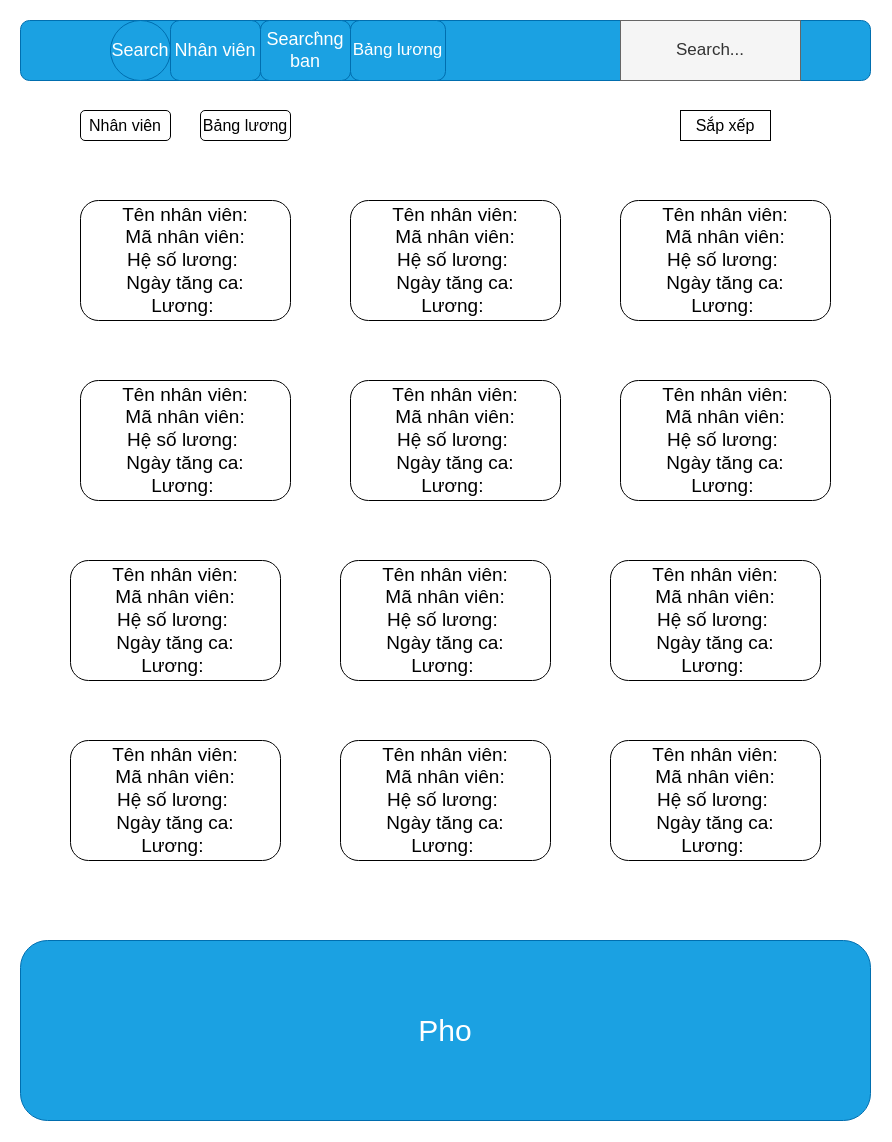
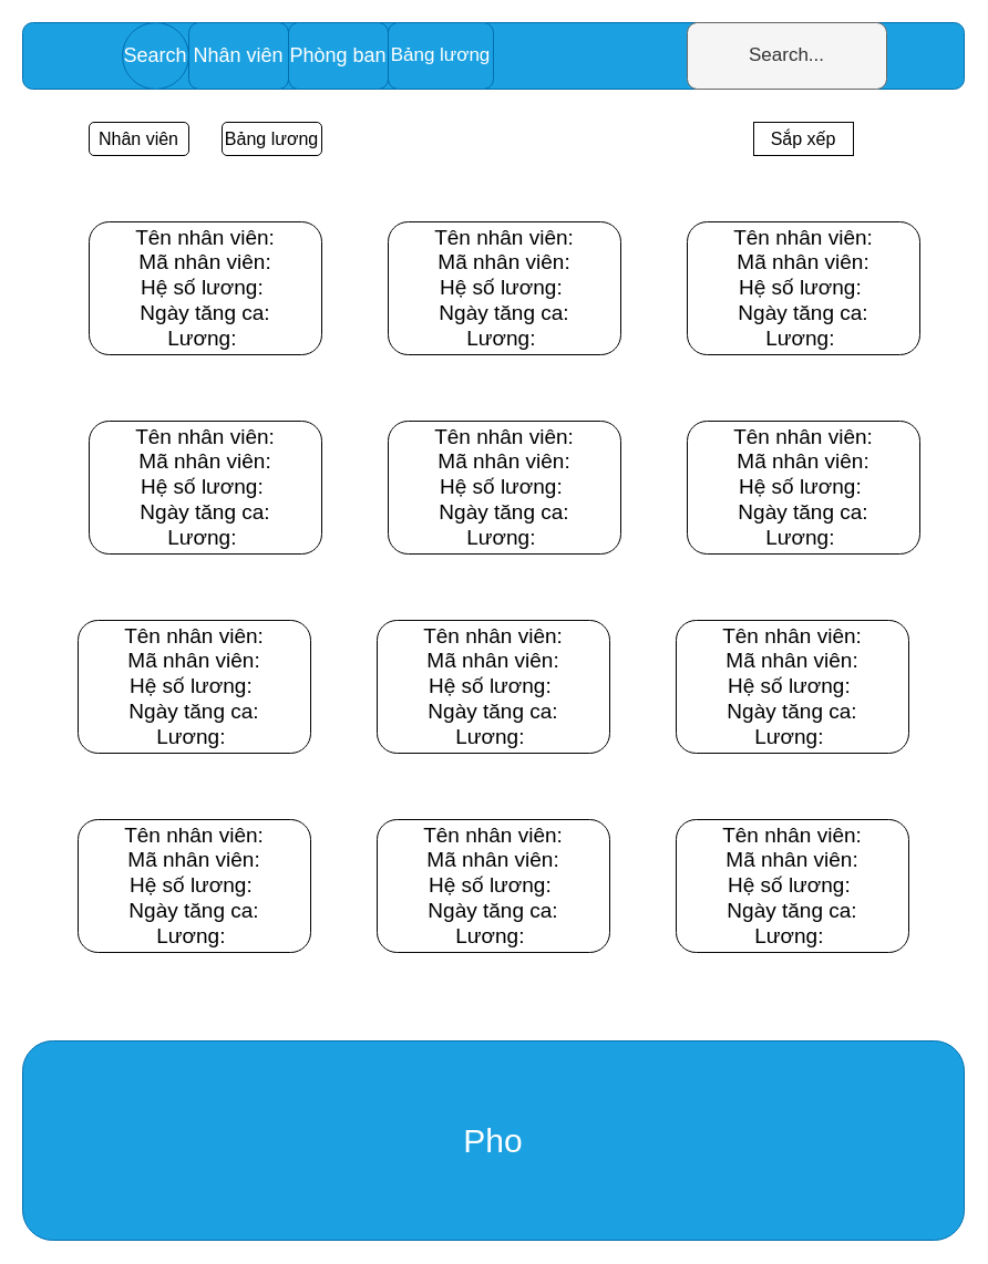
  <mxCell id="0" />
  <mxCell id="1" parent="0" />
  <mxCell id="2" value="" style="rounded=1;whiteSpace=wrap;html=1;labelBackgroundColor=#66FFFF;fillColor=#1ba1e2;fontColor=#ffffff;strokeColor=#006EAF;" parent="1" vertex="1"><mxGeometry width="850" height="60" as="geometry" x="20" y="20" /></mxCell>
  <mxCell id="3" value="Pho" style="rounded=1;whiteSpace=wrap;html=1;fontSize=30;fillColor=#1ba1e2;fontColor=#ffffff;strokeColor=#006EAF;" parent="1" vertex="1"><mxGeometry y="940" width="850" height="180" as="geometry" x="20" /></mxCell>
  <mxCell id="4" value="Search" style="ellipse;whiteSpace=wrap;html=1;aspect=fixed;fontSize=18;fillColor=#1ba1e2;fontColor=#ffffff;strokeColor=#006EAF;" parent="1" vertex="1"><mxGeometry x="110" width="60" height="60" as="geometry" y="20" /></mxCell>
  <mxCell id="5" value="Nhân viên" style="rounded=1;whiteSpace=wrap;html=1;fontSize=18;fillColor=#1ba1e2;fontColor=#ffffff;strokeColor=#006EAF;" parent="1" vertex="1"><mxGeometry x="170" width="90" height="60" as="geometry" y="20" /></mxCell>
  <mxCell id="6" value="" style="edgeStyle=none;html=1;fontSize=25;" parent="1" source="7" target="5" edge="1"><mxGeometry relative="1" as="geometry" /></mxCell>
- <mxCell id="7" value="Search̀ng ban" style="rounded=1;whiteSpace=wrap;html=1;fontSize=18;fillColor=#1ba1e2;fontColor=#ffffff;strokeColor=#006EAF;" parent="1" vertex="1"><mxGeometry x="260" width="90" height="60" as="geometry" y="20" /></mxCell>
+ <mxCell id="7" value="Phòng ban" style="rounded=1;whiteSpace=wrap;html=1;fontSize=18;fillColor=#1ba1e2;fontColor=#ffffff;strokeColor=#006EAF;" parent="1" vertex="1"><mxGeometry x="260" width="90" height="60" as="geometry" y="20" /></mxCell>
  <mxCell id="8" value="Bảng lương" style="rounded=1;whiteSpace=wrap;html=1;fontSize=17;fillColor=#1ba1e2;fontColor=#ffffff;strokeColor=#006EAF;" parent="1" vertex="1"><mxGeometry x="350" width="95" height="60" as="geometry" y="20" /></mxCell>
- <mxCell id="9" value="Search..." style="whiteSpace=wrap;html=1;fontSize=17;fillColor=#f5f5f5;strokeColor=#666666;fontColor=#333333;rounded=0;" parent="1" vertex="1"><mxGeometry x="620" width="180" height="60" as="geometry" y="20" /></mxCell>
+ <mxCell id="9" value="Search..." style="rounded=1;whiteSpace=wrap;html=1;fontSize=17;fillColor=#f5f5f5;strokeColor=#666666;fontColor=#333333;" parent="1" vertex="1"><mxGeometry x="620" width="180" height="60" as="geometry" y="20" /></mxCell>
  <mxCell id="10" value="Tên nhân viên:&lt;br style=&quot;font-size: 19px;&quot;&gt;Mã nhân viên:&lt;br style=&quot;font-size: 19px;&quot;&gt;Hệ số lương:&amp;nbsp;&lt;br style=&quot;font-size: 19px;&quot;&gt;Ngày tăng ca:&lt;br style=&quot;font-size: 19px;&quot;&gt;Lương:&amp;nbsp;" style="rounded=1;whiteSpace=wrap;html=1;fontSize=19;" vertex="1" parent="1"><mxGeometry x="80" y="200" width="210" height="120" as="geometry" /></mxCell>
  <mxCell id="11" value="Nhân viên" style="rounded=1;whiteSpace=wrap;html=1;fontSize=16;" vertex="1" parent="1"><mxGeometry x="80" y="110" width="90" height="30" as="geometry" /></mxCell>
  <mxCell id="12" value="Bảng lương" style="rounded=1;whiteSpace=wrap;html=1;fontSize=16;" vertex="1" parent="1"><mxGeometry x="200" y="110" width="90" height="30" as="geometry" /></mxCell>
  <mxCell id="13" value="Sắp xếp" style="whiteSpace=wrap;html=1;fontSize=16;rounded=0;" vertex="1" parent="1"><mxGeometry x="680" y="110" width="90" height="30" as="geometry" /></mxCell>
  <mxCell id="14" value="Tên nhân viên:&lt;br style=&quot;font-size: 19px;&quot;&gt;Mã nhân viên:&lt;br style=&quot;font-size: 19px;&quot;&gt;Hệ số lương:&amp;nbsp;&lt;br style=&quot;font-size: 19px;&quot;&gt;Ngày tăng ca:&lt;br style=&quot;font-size: 19px;&quot;&gt;Lương:&amp;nbsp;" style="rounded=1;whiteSpace=wrap;html=1;fontSize=19;" vertex="1" parent="1"><mxGeometry x="350" y="200" width="210" height="120" as="geometry" /></mxCell>
  <mxCell id="15" value="Tên nhân viên:&lt;br style=&quot;font-size: 19px;&quot;&gt;Mã nhân viên:&lt;br style=&quot;font-size: 19px;&quot;&gt;Hệ số lương:&amp;nbsp;&lt;br style=&quot;font-size: 19px;&quot;&gt;Ngày tăng ca:&lt;br style=&quot;font-size: 19px;&quot;&gt;Lương:&amp;nbsp;" style="rounded=1;whiteSpace=wrap;html=1;fontSize=19;" vertex="1" parent="1"><mxGeometry x="620" y="200" width="210" height="120" as="geometry" /></mxCell>
  <mxCell id="16" value="Tên nhân viên:&lt;br style=&quot;font-size: 19px;&quot;&gt;Mã nhân viên:&lt;br style=&quot;font-size: 19px;&quot;&gt;Hệ số lương:&amp;nbsp;&lt;br style=&quot;font-size: 19px;&quot;&gt;Ngày tăng ca:&lt;br style=&quot;font-size: 19px;&quot;&gt;Lương:&amp;nbsp;" style="rounded=1;whiteSpace=wrap;html=1;fontSize=19;" vertex="1" parent="1"><mxGeometry x="80" y="380" width="210" height="120" as="geometry" /></mxCell>
  <mxCell id="17" value="Tên nhân viên:&lt;br style=&quot;font-size: 19px;&quot;&gt;Mã nhân viên:&lt;br style=&quot;font-size: 19px;&quot;&gt;Hệ số lương:&amp;nbsp;&lt;br style=&quot;font-size: 19px;&quot;&gt;Ngày tăng ca:&lt;br style=&quot;font-size: 19px;&quot;&gt;Lương:&amp;nbsp;" style="rounded=1;whiteSpace=wrap;html=1;fontSize=19;" vertex="1" parent="1"><mxGeometry x="350" y="380" width="210" height="120" as="geometry" /></mxCell>
  <mxCell id="18" value="Tên nhân viên:&lt;br style=&quot;font-size: 19px;&quot;&gt;Mã nhân viên:&lt;br style=&quot;font-size: 19px;&quot;&gt;Hệ số lương:&amp;nbsp;&lt;br style=&quot;font-size: 19px;&quot;&gt;Ngày tăng ca:&lt;br style=&quot;font-size: 19px;&quot;&gt;Lương:&amp;nbsp;" style="rounded=1;whiteSpace=wrap;html=1;fontSize=19;" vertex="1" parent="1"><mxGeometry x="620" y="380" width="210" height="120" as="geometry" /></mxCell>
  <mxCell id="19" value="Tên nhân viên:&lt;br style=&quot;font-size: 19px;&quot;&gt;Mã nhân viên:&lt;br style=&quot;font-size: 19px;&quot;&gt;Hệ số lương:&amp;nbsp;&lt;br style=&quot;font-size: 19px;&quot;&gt;Ngày tăng ca:&lt;br style=&quot;font-size: 19px;&quot;&gt;Lương:&amp;nbsp;" style="rounded=1;whiteSpace=wrap;html=1;fontSize=19;" vertex="1" parent="1"><mxGeometry x="70" y="560" width="210" height="120" as="geometry" /></mxCell>
  <mxCell id="20" value="Tên nhân viên:&lt;br style=&quot;font-size: 19px;&quot;&gt;Mã nhân viên:&lt;br style=&quot;font-size: 19px;&quot;&gt;Hệ số lương:&amp;nbsp;&lt;br style=&quot;font-size: 19px;&quot;&gt;Ngày tăng ca:&lt;br style=&quot;font-size: 19px;&quot;&gt;Lương:&amp;nbsp;" style="rounded=1;whiteSpace=wrap;html=1;fontSize=19;" vertex="1" parent="1"><mxGeometry x="340" y="560" width="210" height="120" as="geometry" /></mxCell>
  <mxCell id="21" value="Tên nhân viên:&lt;br style=&quot;font-size: 19px;&quot;&gt;Mã nhân viên:&lt;br style=&quot;font-size: 19px;&quot;&gt;Hệ số lương:&amp;nbsp;&lt;br style=&quot;font-size: 19px;&quot;&gt;Ngày tăng ca:&lt;br style=&quot;font-size: 19px;&quot;&gt;Lương:&amp;nbsp;" style="rounded=1;whiteSpace=wrap;html=1;fontSize=19;" vertex="1" parent="1"><mxGeometry x="610" y="560" width="210" height="120" as="geometry" /></mxCell>
  <mxCell id="22" value="Tên nhân viên:&lt;br style=&quot;font-size: 19px;&quot;&gt;Mã nhân viên:&lt;br style=&quot;font-size: 19px;&quot;&gt;Hệ số lương:&amp;nbsp;&lt;br style=&quot;font-size: 19px;&quot;&gt;Ngày tăng ca:&lt;br style=&quot;font-size: 19px;&quot;&gt;Lương:&amp;nbsp;" style="rounded=1;whiteSpace=wrap;html=1;fontSize=19;" vertex="1" parent="1"><mxGeometry x="70" y="740" width="210" height="120" as="geometry" /></mxCell>
  <mxCell id="23" value="Tên nhân viên:&lt;br style=&quot;font-size: 19px;&quot;&gt;Mã nhân viên:&lt;br style=&quot;font-size: 19px;&quot;&gt;Hệ số lương:&amp;nbsp;&lt;br style=&quot;font-size: 19px;&quot;&gt;Ngày tăng ca:&lt;br style=&quot;font-size: 19px;&quot;&gt;Lương:&amp;nbsp;" style="rounded=1;whiteSpace=wrap;html=1;fontSize=19;" vertex="1" parent="1"><mxGeometry x="340" y="740" width="210" height="120" as="geometry" /></mxCell>
  <mxCell id="24" value="Tên nhân viên:&lt;br style=&quot;font-size: 19px;&quot;&gt;Mã nhân viên:&lt;br style=&quot;font-size: 19px;&quot;&gt;Hệ số lương:&amp;nbsp;&lt;br style=&quot;font-size: 19px;&quot;&gt;Ngày tăng ca:&lt;br style=&quot;font-size: 19px;&quot;&gt;Lương:&amp;nbsp;" style="rounded=1;whiteSpace=wrap;html=1;fontSize=19;" vertex="1" parent="1"><mxGeometry x="610" y="740" width="210" height="120" as="geometry" /></mxCell>
